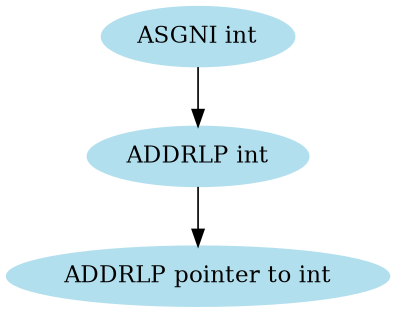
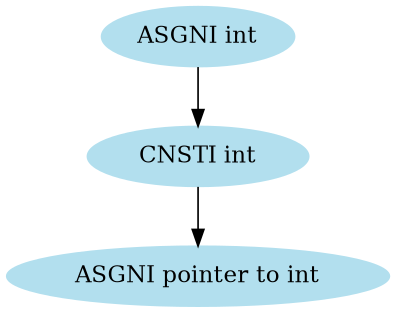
  digraph {
    fontname="DejaVu Serif"
    node [color=lightblue2 fontname="DejaVu Serif" style=filled]
    edge [fontname="DejaVu Serif"]
    n1 [label="ASGNI int"]
-   n2 [label="ADDRLP int"]
-   n3 [label="ADDRLP pointer to int"]
+   n2 [label="CNSTI int"]
+   n3 [label="ASGNI pointer to int"]
    n1 -> n2
    n2 -> n3
  }
